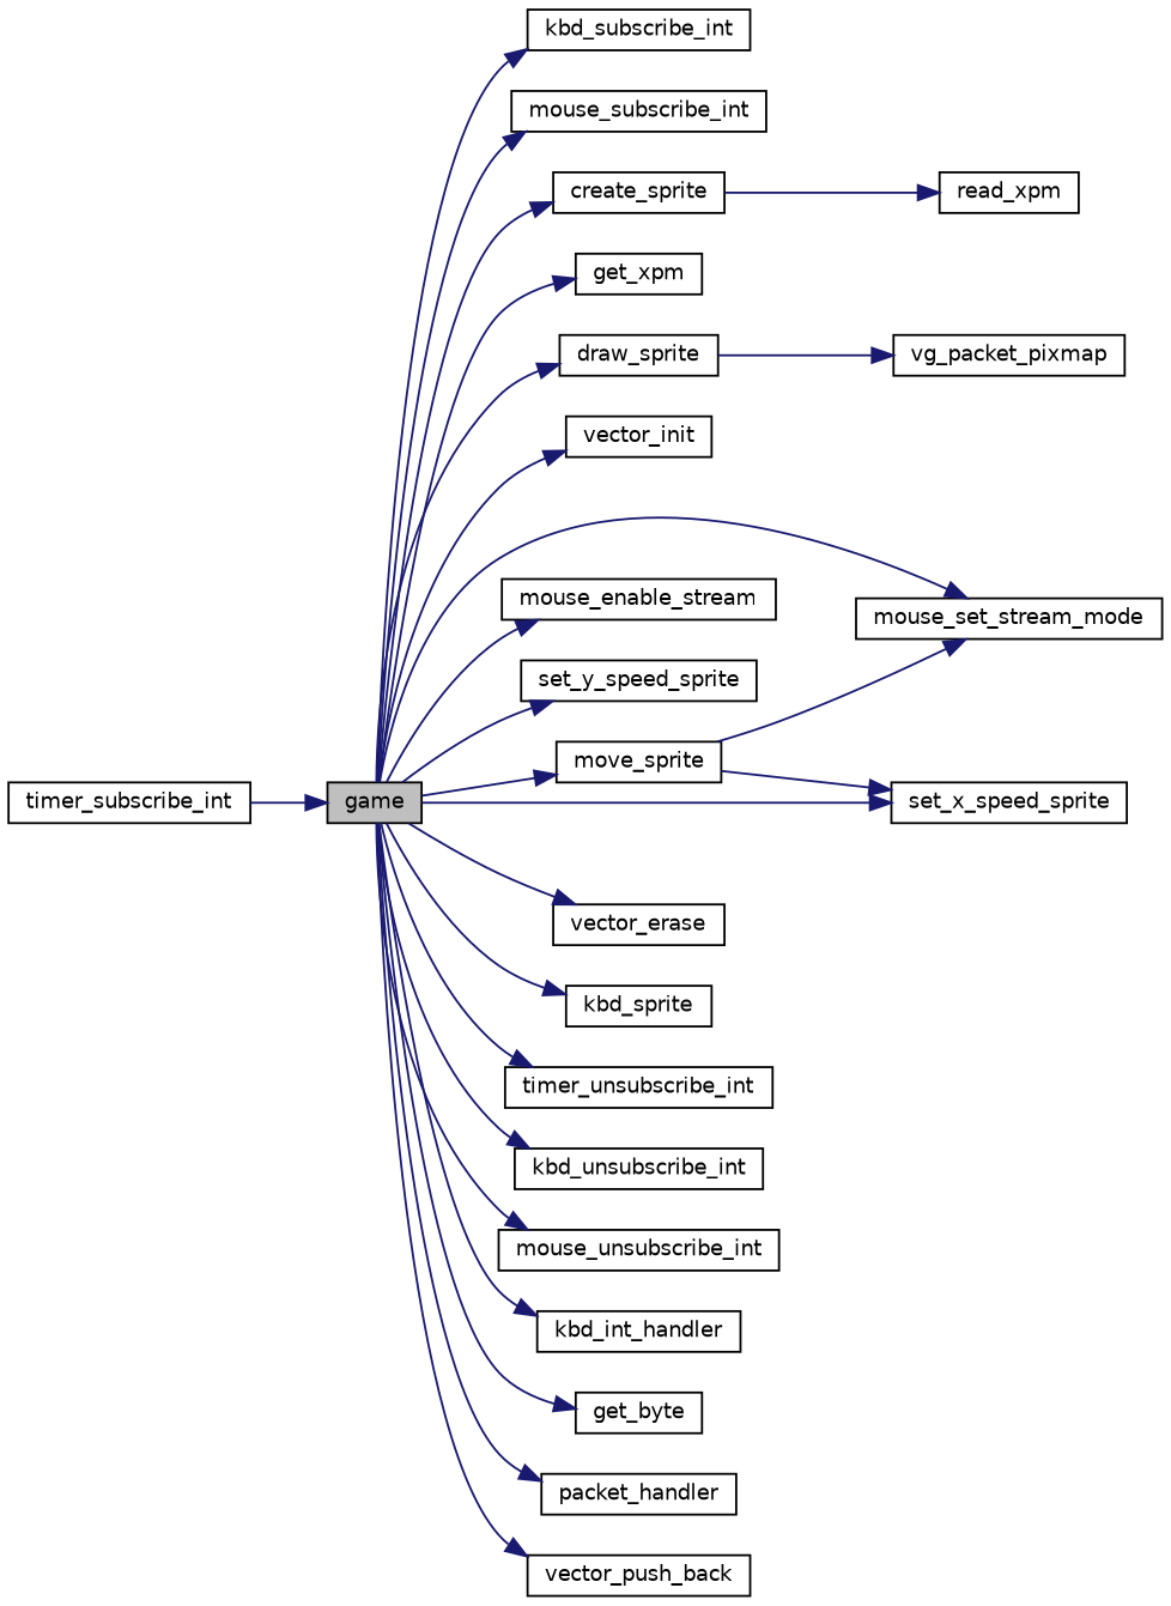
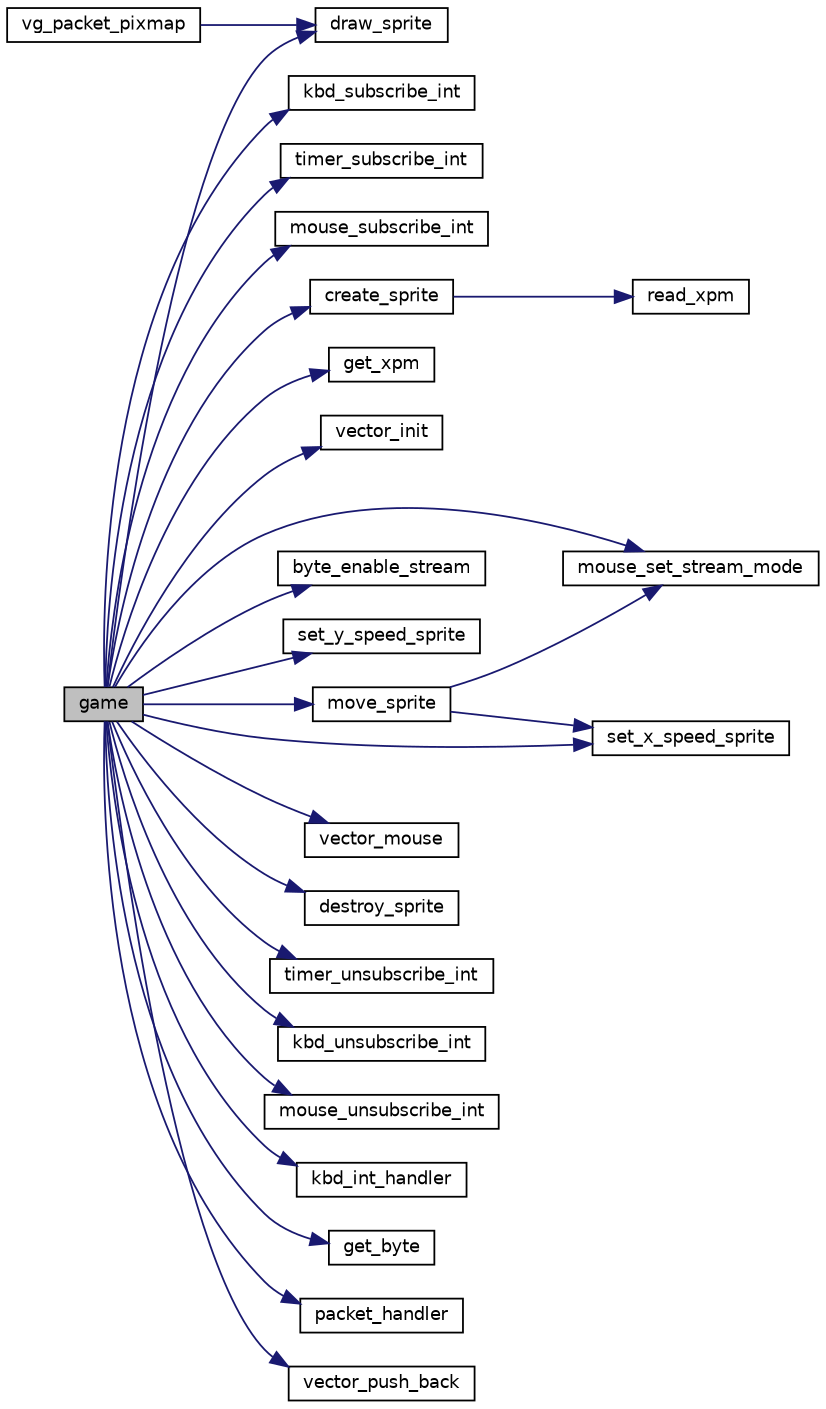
  digraph {
    rankdir=LR
    node [color=black fillcolor=white fontname=Helvetica fontsize=10 shape=record style=filled]
    edge [color=midnightblue fontname=Helvetica fontsize=10 labelfontname=Helvetica labelfontsize=10 style=solid]
    n1 [fillcolor=grey75 fontcolor=black height=0.2 label=game width=0.4]
    n2 [height=0.2 label=kbd_subscribe_int width=0.4]
    n3 [height=0.2 label=timer_subscribe_int width=0.4]
    n4 [height=0.2 label=mouse_subscribe_int width=0.4]
    n5 [height=0.2 label=create_sprite width=0.4]
    n6 [height=0.2 label=get_xpm width=0.4]
    n7 [height=0.2 label=draw_sprite width=0.4]
    n8 [height=0.2 label=vector_init width=0.4]
    n9 [height=0.2 label=mouse_set_stream_mode width=0.4]
-   n10 [height=0.2 label=mouse_enable_stream width=0.4]
+   n10 [height=0.2 label=byte_enable_stream width=0.4]
    n11 [height=0.2 label=set_y_speed_sprite width=0.4]
    n12 [height=0.2 label=move_sprite width=0.4]
    n13 [height=0.2 label=set_x_speed_sprite width=0.4]
-   n14 [height=0.2 label=vector_erase width=0.4]
-   n15 [height=0.2 label=kbd_sprite width=0.4]
+   n14 [height=0.2 label=vector_mouse width=0.4]
+   n15 [height=0.2 label=destroy_sprite width=0.4]
    n16 [height=0.2 label=timer_unsubscribe_int width=0.4]
    n17 [height=0.2 label=kbd_unsubscribe_int width=0.4]
    n18 [height=0.2 label=mouse_unsubscribe_int width=0.4]
    n19 [height=0.2 label=kbd_int_handler width=0.4]
    n20 [height=0.2 label=get_byte width=0.4]
    n21 [height=0.2 label=packet_handler width=0.4]
    n22 [height=0.2 label=vector_push_back width=0.4]
    n23 [height=0.2 label=read_xpm width=0.4]
    n24 [height=0.2 label=vg_packet_pixmap width=0.4]
    n1 -> n2
-   n3 -> n1
+   n1 -> n3
    n1 -> n4
    n1 -> n5
    n1 -> n6
    n1 -> n7
    n1 -> n8
    n1 -> n9
    n1 -> n10
    n1 -> n11
    n1 -> n12
    n1 -> n13
    n1 -> n14
    n1 -> n15
    n1 -> n16
    n1 -> n17
    n1 -> n18
    n1 -> n19
    n1 -> n20
    n1 -> n21
    n1 -> n22
    n5 -> n23
-   n7 -> n24
+   n24 -> n7
    n12 -> n9
    n12 -> n13
  }
